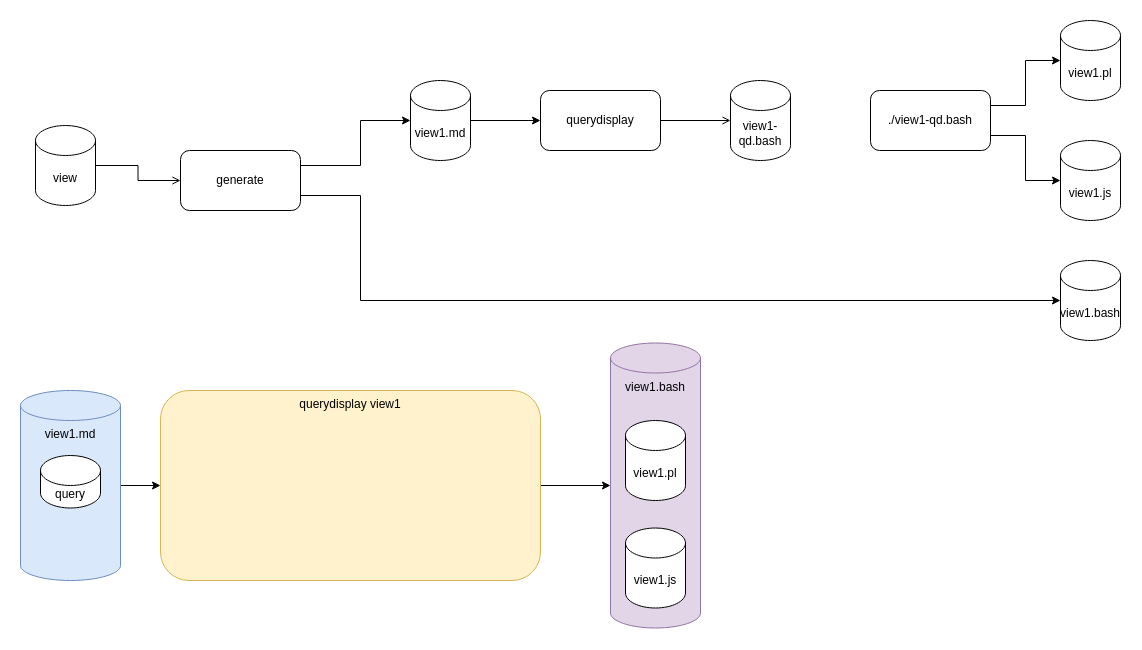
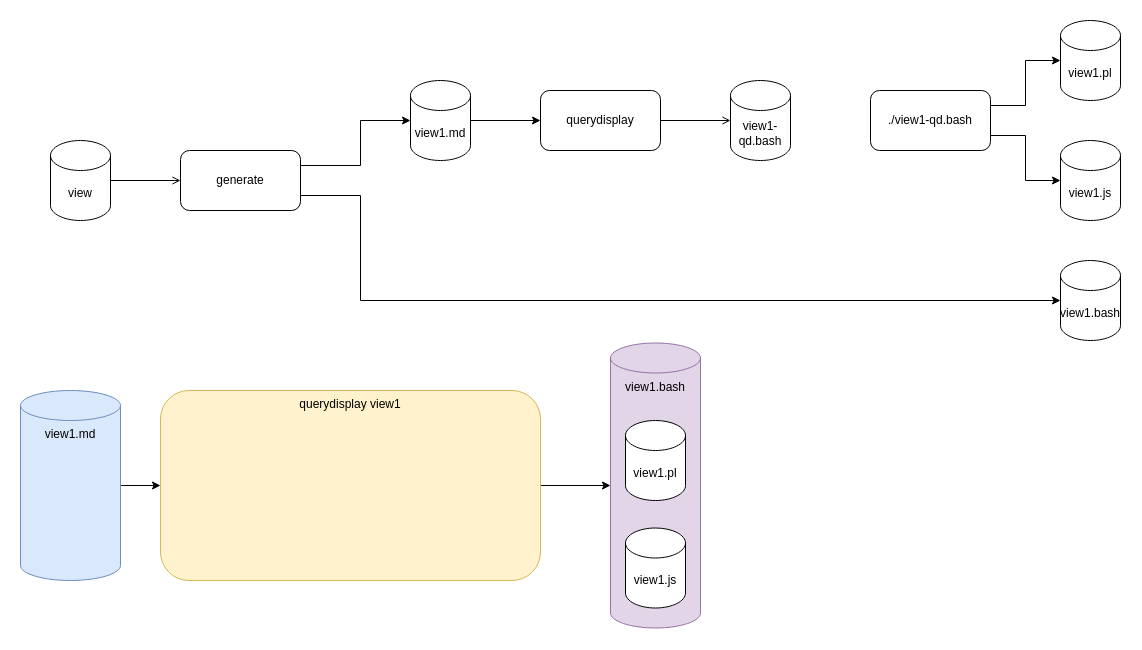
  <mxCell id="0" />
  <mxCell id="1" parent="0" />
  <mxCell id="2" style="edgeStyle=orthogonalEdgeStyle;rounded=0;orthogonalLoop=1;jettySize=auto;html=1;exitX=1;exitY=0.5;exitDx=0;exitDy=0;entryX=0;entryY=0.5;entryDx=0;entryDy=0;entryPerimeter=0;" edge="1" parent="1" source="3" target="22"><mxGeometry relative="1" as="geometry" /></mxCell>
  <mxCell id="3" value="querydisplay view1" style="rounded=1;whiteSpace=wrap;html=1;fillColor=#fff2cc;strokeColor=#d6b656;verticalAlign=top;" vertex="1" parent="1"><mxGeometry x="160" y="390" width="380" height="190" as="geometry" /></mxCell>
  <mxCell id="4" style="edgeStyle=orthogonalEdgeStyle;rounded=0;orthogonalLoop=1;jettySize=auto;html=1;entryX=0;entryY=0.5;entryDx=0;entryDy=0;endArrow=open;" edge="1" parent="1" source="5" target="8"><mxGeometry relative="1" as="geometry" /></mxCell>
- <mxCell id="5" value="view" style="shape=cylinder3;whiteSpace=wrap;html=1;boundedLbl=1;backgroundOutline=1;size=15;" vertex="1" parent="1"><mxGeometry x="35" y="125" width="60" height="80" as="geometry" /></mxCell>
+ <mxCell id="5" value="view" style="shape=cylinder3;whiteSpace=wrap;html=1;boundedLbl=1;backgroundOutline=1;size=15;" vertex="1" parent="1"><mxGeometry x="50" y="140" width="60" height="80" as="geometry" /></mxCell>
  <mxCell id="6" style="edgeStyle=orthogonalEdgeStyle;rounded=0;orthogonalLoop=1;jettySize=auto;html=1;exitX=1;exitY=0.25;exitDx=0;exitDy=0;entryX=0;entryY=0.5;entryDx=0;entryDy=0;entryPerimeter=0;" edge="1" parent="1" source="8" target="10"><mxGeometry relative="1" as="geometry"><Array as="points"><mxPoint x="360" y="165" /><mxPoint x="360" y="120" /></Array></mxGeometry></mxCell>
  <mxCell id="7" style="edgeStyle=orthogonalEdgeStyle;rounded=0;orthogonalLoop=1;jettySize=auto;html=1;exitX=1;exitY=0.75;exitDx=0;exitDy=0;entryX=0;entryY=0.5;entryDx=0;entryDy=0;entryPerimeter=0;" edge="1" parent="1" source="8" target="11"><mxGeometry relative="1" as="geometry"><Array as="points"><mxPoint x="360" y="195" /><mxPoint x="360" y="300" /></Array></mxGeometry></mxCell>
  <mxCell id="8" value="generate" style="rounded=1;whiteSpace=wrap;html=1;" vertex="1" parent="1"><mxGeometry x="180" y="150" width="120" height="60" as="geometry" /></mxCell>
  <mxCell id="9" style="edgeStyle=orthogonalEdgeStyle;rounded=0;orthogonalLoop=1;jettySize=auto;html=1;exitX=1;exitY=0.5;exitDx=0;exitDy=0;exitPerimeter=0;entryX=0;entryY=0.5;entryDx=0;entryDy=0;" edge="1" parent="1" source="10" target="13"><mxGeometry relative="1" as="geometry" /></mxCell>
  <mxCell id="10" value="view1.md" style="shape=cylinder3;whiteSpace=wrap;html=1;boundedLbl=1;backgroundOutline=1;size=15;" vertex="1" parent="1"><mxGeometry x="410" y="80" width="60" height="80" as="geometry" /></mxCell>
  <mxCell id="11" value="view1.bash" style="shape=cylinder3;whiteSpace=wrap;html=1;boundedLbl=1;backgroundOutline=1;size=15;" vertex="1" parent="1"><mxGeometry x="1060" y="260" width="60" height="80" as="geometry" /></mxCell>
  <mxCell id="12" style="edgeStyle=orthogonalEdgeStyle;rounded=0;orthogonalLoop=1;jettySize=auto;html=1;exitX=1;exitY=0.5;exitDx=0;exitDy=0;entryX=0;entryY=0.5;entryDx=0;entryDy=0;entryPerimeter=0;endArrow=open;" edge="1" parent="1" source="13" target="16"><mxGeometry relative="1" as="geometry" /></mxCell>
  <mxCell id="13" value="querydisplay" style="rounded=1;whiteSpace=wrap;html=1;" vertex="1" parent="1"><mxGeometry x="540" y="90" width="120" height="60" as="geometry" /></mxCell>
  <mxCell id="14" value="view1.pl" style="shape=cylinder3;whiteSpace=wrap;html=1;boundedLbl=1;backgroundOutline=1;size=15;" vertex="1" parent="1"><mxGeometry x="1060" y="20" width="60" height="80" as="geometry" /></mxCell>
  <mxCell id="15" value="view1.js" style="shape=cylinder3;whiteSpace=wrap;html=1;boundedLbl=1;backgroundOutline=1;size=15;" vertex="1" parent="1"><mxGeometry x="1060" y="140" width="60" height="80" as="geometry" /></mxCell>
  <mxCell id="16" value="view1-qd.bash" style="shape=cylinder3;whiteSpace=wrap;html=1;boundedLbl=1;backgroundOutline=1;size=15;" vertex="1" parent="1"><mxGeometry x="730" y="80" width="60" height="80" as="geometry" /></mxCell>
  <mxCell id="17" style="edgeStyle=orthogonalEdgeStyle;rounded=0;orthogonalLoop=1;jettySize=auto;html=1;exitX=1;exitY=0.25;exitDx=0;exitDy=0;entryX=0;entryY=0.5;entryDx=0;entryDy=0;entryPerimeter=0;" edge="1" parent="1" source="19" target="14"><mxGeometry relative="1" as="geometry" /></mxCell>
  <mxCell id="18" style="edgeStyle=orthogonalEdgeStyle;rounded=0;orthogonalLoop=1;jettySize=auto;html=1;exitX=1;exitY=0.75;exitDx=0;exitDy=0;entryX=0;entryY=0.5;entryDx=0;entryDy=0;entryPerimeter=0;" edge="1" parent="1" source="19" target="15"><mxGeometry relative="1" as="geometry" /></mxCell>
  <mxCell id="19" value="./view1-qd.bash" style="rounded=1;whiteSpace=wrap;html=1;" vertex="1" parent="1"><mxGeometry x="870" y="90" width="120" height="60" as="geometry" /></mxCell>
  <mxCell id="20" style="edgeStyle=orthogonalEdgeStyle;rounded=0;orthogonalLoop=1;jettySize=auto;html=1;exitX=1;exitY=0.5;exitDx=0;exitDy=0;exitPerimeter=0;entryX=0;entryY=0.5;entryDx=0;entryDy=0;" edge="1" parent="1" source="21" target="3"><mxGeometry relative="1" as="geometry" /></mxCell>
  <mxCell id="21" value="view1.md" style="shape=cylinder3;whiteSpace=wrap;html=1;boundedLbl=1;backgroundOutline=1;size=15;verticalAlign=top;fillColor=#dae8fc;strokeColor=#6c8ebf;" vertex="1" parent="1"><mxGeometry x="20" y="390" width="100" height="190" as="geometry" /></mxCell>
  <mxCell id="22" value="view1.bash" style="shape=cylinder3;whiteSpace=wrap;html=1;boundedLbl=1;backgroundOutline=1;size=15;fillColor=#e1d5e7;strokeColor=#9673a6;verticalAlign=top;" vertex="1" parent="1"><mxGeometry x="610" y="342.5" width="90" height="285" as="geometry" /></mxCell>
  <mxCell id="23" value="view1.pl" style="shape=cylinder3;whiteSpace=wrap;html=1;boundedLbl=1;backgroundOutline=1;size=15;" vertex="1" parent="1"><mxGeometry x="625" y="420" width="60" height="80" as="geometry" /></mxCell>
  <mxCell id="24" value="view1.js" style="shape=cylinder3;whiteSpace=wrap;html=1;boundedLbl=1;backgroundOutline=1;size=15;" vertex="1" parent="1"><mxGeometry x="625" y="527.5" width="60" height="80" as="geometry" /></mxCell>
- <mxCell id="25" value="query" style="shape=cylinder3;whiteSpace=wrap;html=1;boundedLbl=1;backgroundOutline=1;size=15;" vertex="1" parent="1"><mxGeometry x="40" y="455" width="60" height="52.5" as="geometry" /></mxCell>
